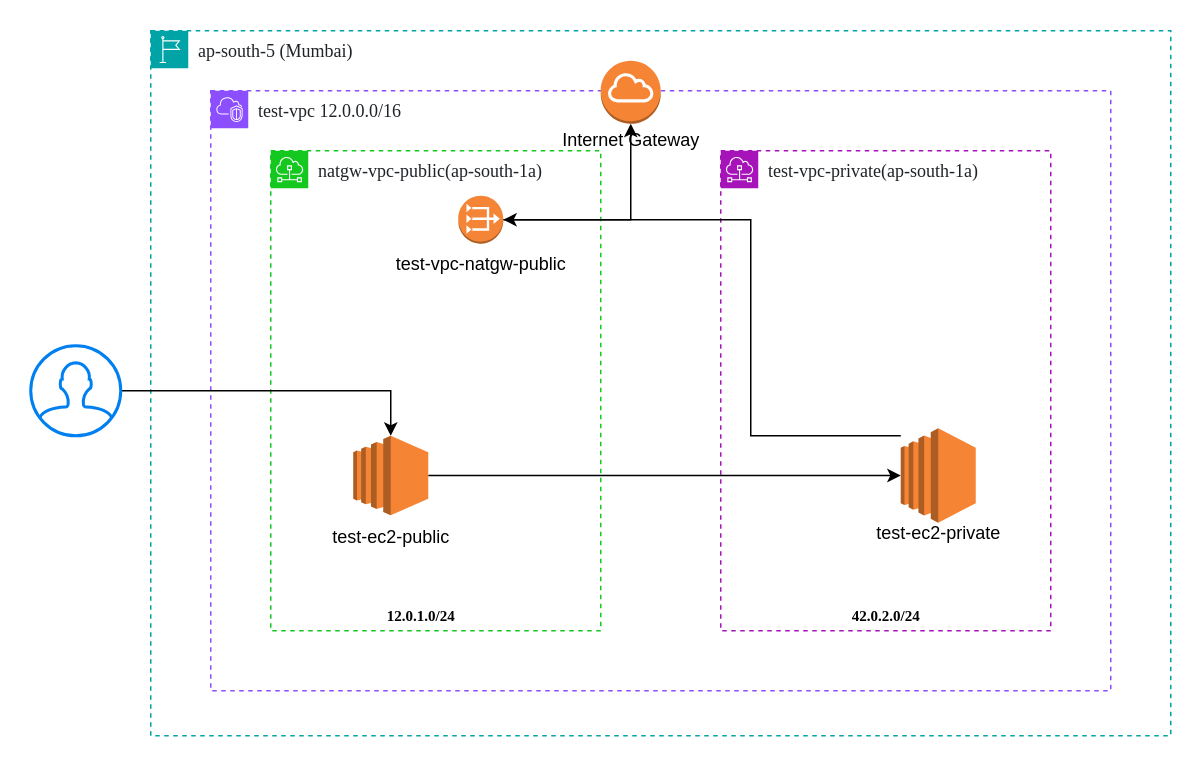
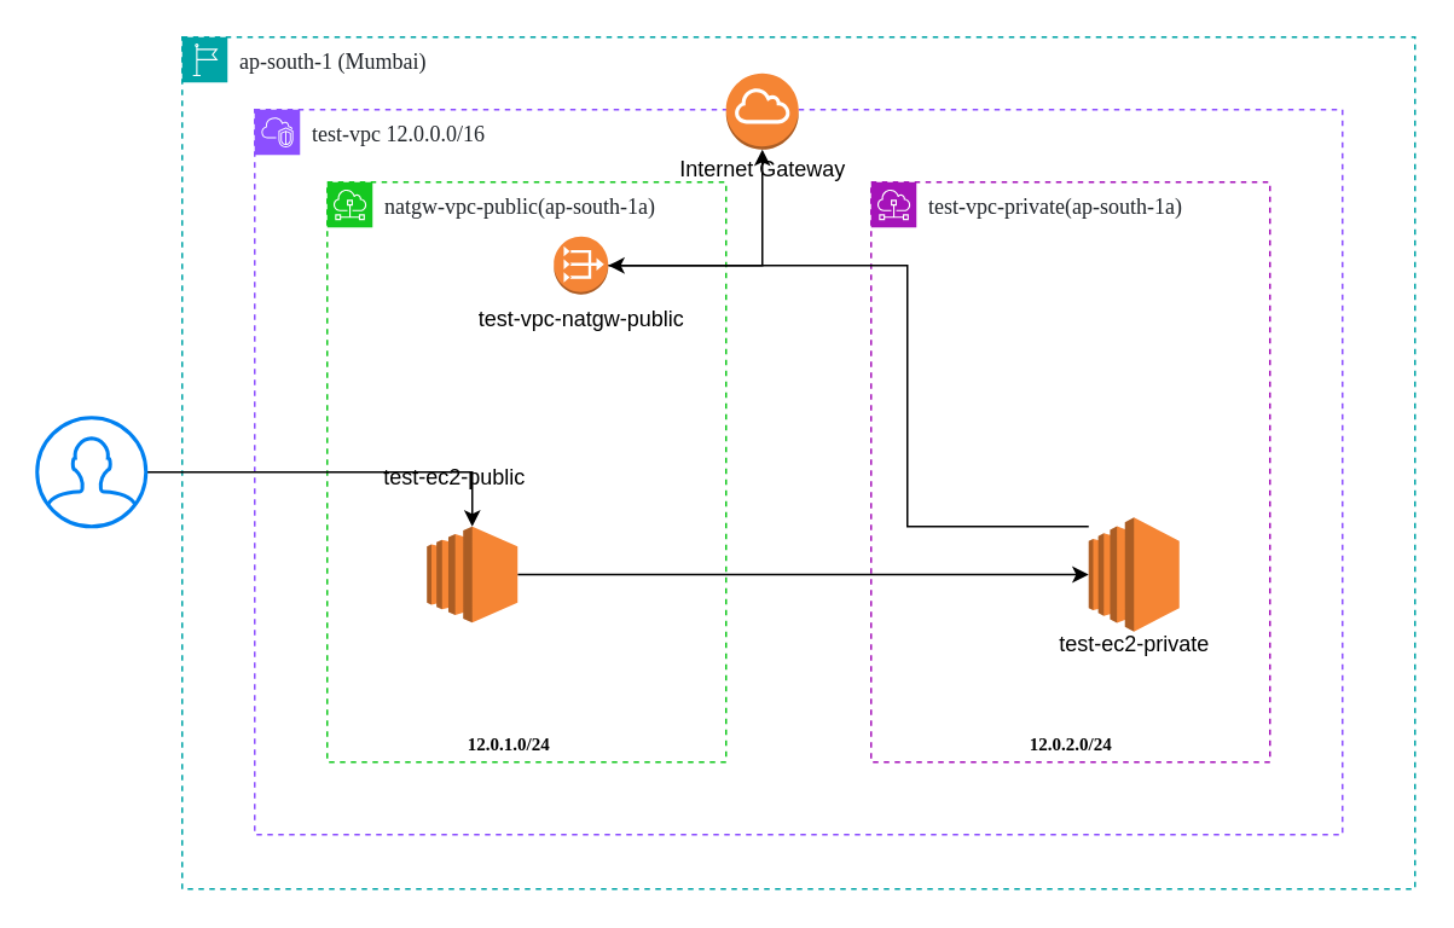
  <mxCell id="0" />
  <mxCell id="1" parent="0" />
- <mxCell id="2" value="&lt;span style=&quot;color: rgb(31, 35, 40); background-color: rgb(255, 255, 255);&quot;&gt;&lt;font style=&quot;font-size: 12px;&quot; face=&quot;Verdana&quot;&gt;ap-south-5 (Mumbai)&lt;/font&gt;&lt;/span&gt;" style="points=[[0,0],[0.25,0],[0.5,0],[0.75,0],[1,0],[1,0.25],[1,0.5],[1,0.75],[1,1],[0.75,1],[0.5,1],[0.25,1],[0,1],[0,0.75],[0,0.5],[0,0.25]];outlineConnect=0;gradientColor=none;html=1;whiteSpace=wrap;fontSize=12;fontStyle=0;container=1;pointerEvents=0;collapsible=0;recursiveResize=0;shape=mxgraph.aws4.group;grIcon=mxgraph.aws4.group_region;strokeColor=#00A4A6;fillColor=none;verticalAlign=top;align=left;spacingLeft=30;fontColor=#147EBA;dashed=1;" vertex="1" parent="1"><mxGeometry x="100" y="20" width="680" height="470" as="geometry" /></mxCell>
+ <mxCell id="2" value="&lt;span style=&quot;color: rgb(31, 35, 40); background-color: rgb(255, 255, 255);&quot;&gt;&lt;font style=&quot;font-size: 12px;&quot; face=&quot;Verdana&quot;&gt;ap-south-1 (Mumbai)&lt;/font&gt;&lt;/span&gt;" style="points=[[0,0],[0.25,0],[0.5,0],[0.75,0],[1,0],[1,0.25],[1,0.5],[1,0.75],[1,1],[0.75,1],[0.5,1],[0.25,1],[0,1],[0,0.75],[0,0.5],[0,0.25]];outlineConnect=0;gradientColor=none;html=1;whiteSpace=wrap;fontSize=12;fontStyle=0;container=1;pointerEvents=0;collapsible=0;recursiveResize=0;shape=mxgraph.aws4.group;grIcon=mxgraph.aws4.group_region;strokeColor=#00A4A6;fillColor=none;verticalAlign=top;align=left;spacingLeft=30;fontColor=#147EBA;dashed=1;" vertex="1" parent="1"><mxGeometry x="100" y="20" width="680" height="470" as="geometry" /></mxCell>
  <mxCell id="3" value="&lt;span style=&quot;color: rgb(31, 35, 40); background-color: rgb(255, 255, 255);&quot;&gt;&lt;font style=&quot;font-size: 12px;&quot; face=&quot;Verdana&quot;&gt;test-vpc 12.0.0.0/16&lt;/font&gt;&lt;/span&gt;" style="points=[[0,0],[0.25,0],[0.5,0],[0.75,0],[1,0],[1,0.25],[1,0.5],[1,0.75],[1,1],[0.75,1],[0.5,1],[0.25,1],[0,1],[0,0.75],[0,0.5],[0,0.25]];outlineConnect=0;gradientColor=none;html=1;whiteSpace=wrap;fontSize=12;fontStyle=0;container=1;pointerEvents=0;collapsible=0;recursiveResize=0;shape=mxgraph.aws4.group;grIcon=mxgraph.aws4.group_vpc2;strokeColor=#8C4FFF;fillColor=none;verticalAlign=top;align=left;spacingLeft=30;fontColor=#AAB7B8;dashed=1;" vertex="1" parent="1"><mxGeometry x="140" y="60" width="600" height="400" as="geometry" /></mxCell>
  <mxCell id="4" value="&lt;span style=&quot;color: rgb(31, 35, 40); background-color: rgb(255, 255, 255);&quot;&gt;&lt;font style=&quot;font-size: 12px;&quot; face=&quot;Verdana&quot;&gt;test-vpc-private(&lt;/font&gt;&lt;/span&gt;&lt;span style=&quot;color: rgb(31, 35, 40); font-family: Verdana; background-color: rgb(255, 255, 255);&quot;&gt;ap-south-1a)&lt;/span&gt;" style="sketch=0;outlineConnect=0;gradientColor=none;html=1;whiteSpace=wrap;fontSize=12;fontStyle=0;shape=mxgraph.aws4.group;grIcon=mxgraph.aws4.group_subnet;strokeColor=#a513b9;fillColor=none;verticalAlign=top;align=left;spacingLeft=30;fontColor=#879196;dashed=1;" vertex="1" parent="3"><mxGeometry x="340" y="40" width="220" height="320" as="geometry" /></mxCell>
- <mxCell id="5" value="&lt;h4 style=&quot;font-size: 10px;&quot;&gt;&lt;span style=&quot;font-size: 10px;&quot;&gt;&lt;font face=&quot;Verdana&quot; style=&quot;font-size: 10px;&quot;&gt;42.0.2.0/24&lt;/font&gt;&lt;/span&gt;&lt;/h4&gt;" style="text;html=1;align=center;verticalAlign=middle;resizable=0;points=[];autosize=1;strokeColor=none;fillColor=none;fontSize=10;fontStyle=1" vertex="1" parent="3"><mxGeometry x="405" y="325" width="90" height="50" as="geometry" /></mxCell>
+ <mxCell id="5" value="&lt;h4 style=&quot;font-size: 10px;&quot;&gt;&lt;span style=&quot;font-size: 10px;&quot;&gt;&lt;font face=&quot;Verdana&quot; style=&quot;font-size: 10px;&quot;&gt;12.0.2.0/24&lt;/font&gt;&lt;/span&gt;&lt;/h4&gt;" style="text;html=1;align=center;verticalAlign=middle;resizable=0;points=[];autosize=1;strokeColor=none;fillColor=none;fontSize=10;fontStyle=1" vertex="1" parent="3"><mxGeometry x="405" y="325" width="90" height="50" as="geometry" /></mxCell>
  <mxCell id="6" value="" style="outlineConnect=0;dashed=0;verticalLabelPosition=bottom;verticalAlign=top;align=center;html=1;shape=mxgraph.aws3.internet_gateway;fillColor=#F58534;gradientColor=none;fontFamily=Verdana;" vertex="1" parent="3"><mxGeometry x="260" y="-20" width="40" height="42" as="geometry" /></mxCell>
  <mxCell id="7" value="" style="outlineConnect=0;dashed=0;verticalLabelPosition=bottom;verticalAlign=top;align=center;html=1;shape=mxgraph.aws3.ec2;fillColor=#F58534;gradientColor=none;" vertex="1" parent="3"><mxGeometry x="460" y="225" width="50" height="63" as="geometry" /></mxCell>
  <mxCell id="8" value="test-ec2-private" style="text;html=1;align=center;verticalAlign=middle;resizable=0;points=[];autosize=1;strokeColor=none;fillColor=none;" vertex="1" parent="3"><mxGeometry x="430" y="280" width="110" height="30" as="geometry" /></mxCell>
  <mxCell id="9" value="&lt;span style=&quot;color: rgb(31, 35, 40); background-color: rgb(255, 255, 255);&quot;&gt;&lt;font style=&quot;font-size: 12px;&quot; face=&quot;Verdana&quot;&gt;natgw-vpc-public(ap-south-1a)&lt;/font&gt;&lt;/span&gt;" style="sketch=0;outlineConnect=0;gradientColor=none;html=1;whiteSpace=wrap;fontSize=12;fontStyle=0;shape=mxgraph.aws4.group;grIcon=mxgraph.aws4.group_subnet;strokeColor=#14c820;fillColor=none;verticalAlign=top;align=left;spacingLeft=30;fontColor=#879196;dashed=1;" vertex="1" parent="1"><mxGeometry x="180" y="100" width="220" height="320" as="geometry" /></mxCell>
  <mxCell id="10" value="&lt;h4 style=&quot;font-size: 10px;&quot;&gt;&lt;span style=&quot;font-size: 10px;&quot;&gt;&lt;font face=&quot;Verdana&quot; style=&quot;font-size: 10px;&quot;&gt;12.0.1.0/24&lt;/font&gt;&lt;/span&gt;&lt;/h4&gt;" style="text;html=1;align=center;verticalAlign=middle;resizable=0;points=[];autosize=1;strokeColor=none;fillColor=none;fontSize=10;fontStyle=1" vertex="1" parent="1"><mxGeometry x="235" y="385" width="90" height="50" as="geometry" /></mxCell>
  <mxCell id="11" value="Internet Gateway" style="text;html=1;align=center;verticalAlign=middle;resizable=0;points=[];autosize=1;strokeColor=none;fillColor=none;" vertex="1" parent="1"><mxGeometry x="365" y="78" width="110" height="30" as="geometry" /></mxCell>
  <mxCell id="12" style="edgeStyle=orthogonalEdgeStyle;rounded=0;orthogonalLoop=1;jettySize=auto;html=1;" edge="1" parent="1" source="13" target="6"><mxGeometry relative="1" as="geometry" /></mxCell>
  <mxCell id="13" value="test-vpc-natgw-public" style="outlineConnect=0;dashed=0;verticalLabelPosition=bottom;verticalAlign=top;align=center;html=1;shape=mxgraph.aws3.vpc_nat_gateway;fillColor=#F58536;gradientColor=none;" vertex="1" parent="1"><mxGeometry x="305" y="130" width="30" height="32" as="geometry" /></mxCell>
  <mxCell id="14" style="edgeStyle=orthogonalEdgeStyle;rounded=0;orthogonalLoop=1;jettySize=auto;html=1;" edge="1" parent="1" source="15" target="7"><mxGeometry relative="1" as="geometry" /></mxCell>
  <mxCell id="15" value="" style="outlineConnect=0;dashed=0;verticalLabelPosition=bottom;verticalAlign=top;align=center;html=1;shape=mxgraph.aws3.ec2;fillColor=#F58534;gradientColor=none;fontFamily=Verdana;" vertex="1" parent="1"><mxGeometry x="235" y="290" width="50" height="53" as="geometry" /></mxCell>
- <mxCell id="16" value="test-ec2-public" style="text;html=1;align=center;verticalAlign=middle;resizable=0;points=[];autosize=1;strokeColor=none;fillColor=none;" vertex="1" parent="1"><mxGeometry x="210" y="343" width="100" height="30" as="geometry" /></mxCell>
+ <mxCell id="16" value="test-ec2-public" style="text;html=1;align=center;verticalAlign=middle;resizable=0;points=[];autosize=1;strokeColor=none;fillColor=none;" vertex="1" parent="1"><mxGeometry x="200" y="248" width="100" height="30" as="geometry" /></mxCell>
  <mxCell id="17" style="edgeStyle=orthogonalEdgeStyle;rounded=0;orthogonalLoop=1;jettySize=auto;html=1;" edge="1" parent="1" source="18" target="15"><mxGeometry relative="1" as="geometry"><Array as="points"><mxPoint x="260" y="260" /></Array></mxGeometry></mxCell>
  <mxCell id="18" value="" style="html=1;verticalLabelPosition=bottom;align=center;labelBackgroundColor=#ffffff;verticalAlign=top;strokeWidth=2;strokeColor=#0080F0;shadow=0;dashed=0;shape=mxgraph.ios7.icons.user;" vertex="1" parent="1"><mxGeometry x="20" y="230" width="60" height="60" as="geometry" /></mxCell>
  <mxCell id="19" style="edgeStyle=orthogonalEdgeStyle;rounded=0;orthogonalLoop=1;jettySize=auto;html=1;entryX=1;entryY=0.5;entryDx=0;entryDy=0;entryPerimeter=0;" edge="1" parent="1" source="7" target="13"><mxGeometry relative="1" as="geometry"><Array as="points"><mxPoint x="500" y="290" /><mxPoint x="500" y="146" /></Array></mxGeometry></mxCell>
